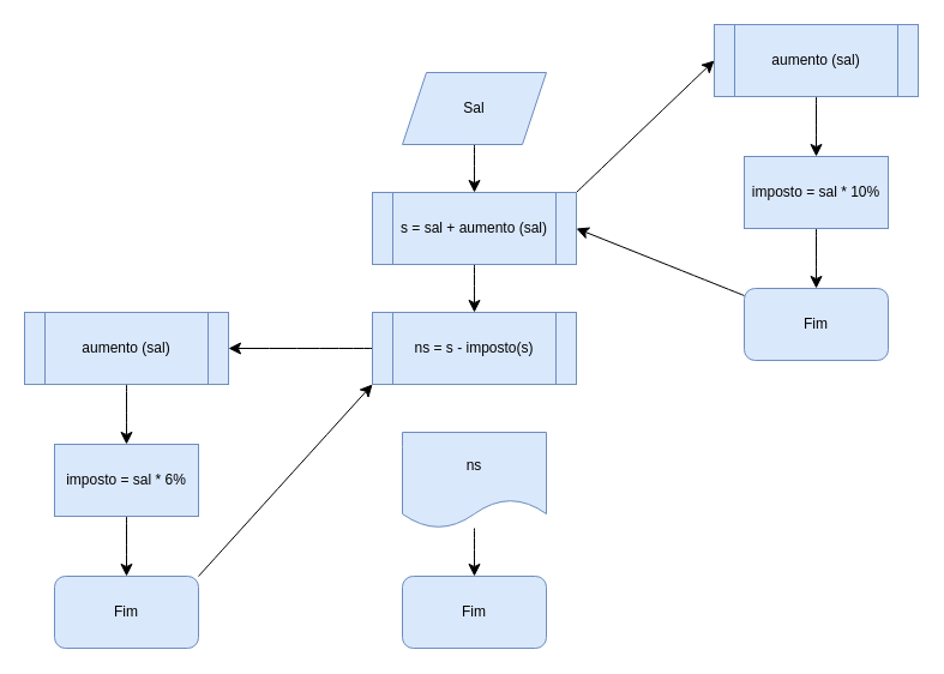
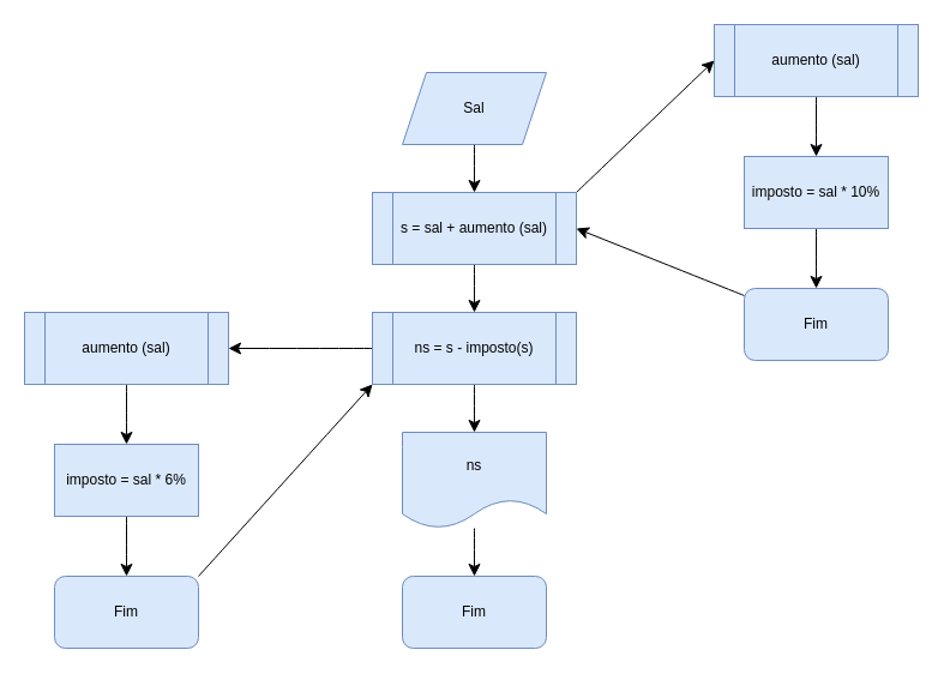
  <mxCell id="0" />
  <mxCell id="1" parent="0" />
  <mxCell id="2" value="" style="edgeStyle=none;curved=1;rounded=0;orthogonalLoop=1;jettySize=auto;html=1;fontSize=12;startSize=8;endSize=8;" edge="1" parent="1" source="3" target="6"><mxGeometry relative="1" as="geometry" /></mxCell>
  <mxCell id="3" value="Sal" style="shape=parallelogram;perimeter=parallelogramPerimeter;whiteSpace=wrap;html=1;fixedSize=1;fillColor=#dae8fc;strokeColor=#6c8ebf;" vertex="1" parent="1"><mxGeometry x="335" y="60" width="120" height="60" as="geometry" /></mxCell>
  <mxCell id="4" value="" style="edgeStyle=none;curved=1;rounded=0;orthogonalLoop=1;jettySize=auto;html=1;fontSize=12;startSize=8;endSize=8;" edge="1" parent="1" source="6" target="9"><mxGeometry relative="1" as="geometry" /></mxCell>
  <mxCell id="5" value="" style="edgeStyle=none;curved=1;rounded=0;orthogonalLoop=1;jettySize=auto;html=1;fontSize=12;startSize=8;endSize=8;entryX=0;entryY=0.5;entryDx=0;entryDy=0;exitX=1;exitY=0;exitDx=0;exitDy=0;" edge="1" parent="1" source="6" target="14"><mxGeometry relative="1" as="geometry" /></mxCell>
  <mxCell id="6" value="s = sal + aumento (sal)" style="shape=process;whiteSpace=wrap;html=1;backgroundOutline=1;fillColor=#dae8fc;strokeColor=#6c8ebf;" vertex="1" parent="1"><mxGeometry x="310" y="160" width="170" height="60" as="geometry" /></mxCell>
+ <mxCell id="7" value="" style="edgeStyle=none;curved=1;rounded=0;orthogonalLoop=1;jettySize=auto;html=1;fontSize=12;startSize=8;endSize=8;" edge="1" parent="1" source="9" target="11"><mxGeometry relative="1" as="geometry" /></mxCell>
  <mxCell id="8" value="" style="edgeStyle=none;curved=1;rounded=0;orthogonalLoop=1;jettySize=auto;html=1;fontSize=12;startSize=8;endSize=8;" edge="1" parent="1" source="9" target="20"><mxGeometry relative="1" as="geometry" /></mxCell>
  <mxCell id="9" value="ns = s - imposto(s)" style="shape=process;whiteSpace=wrap;html=1;backgroundOutline=1;fillColor=#dae8fc;strokeColor=#6c8ebf;" vertex="1" parent="1"><mxGeometry x="310" y="260" width="170" height="60" as="geometry" /></mxCell>
  <mxCell id="10" value="" style="edgeStyle=none;curved=1;rounded=0;orthogonalLoop=1;jettySize=auto;html=1;fontSize=12;startSize=8;endSize=8;" edge="1" parent="1" source="11" target="12"><mxGeometry relative="1" as="geometry" /></mxCell>
  <mxCell id="11" value="ns" style="shape=document;whiteSpace=wrap;html=1;boundedLbl=1;fillColor=#dae8fc;strokeColor=#6c8ebf;" vertex="1" parent="1"><mxGeometry x="335" y="360" width="120" height="80" as="geometry" /></mxCell>
  <mxCell id="12" value="Fim" style="rounded=1;whiteSpace=wrap;html=1;fillColor=#dae8fc;strokeColor=#6c8ebf;" vertex="1" parent="1"><mxGeometry x="335" y="480" width="120" height="60" as="geometry" /></mxCell>
  <mxCell id="13" value="" style="edgeStyle=none;curved=1;rounded=0;orthogonalLoop=1;jettySize=auto;html=1;fontSize=12;startSize=8;endSize=8;" edge="1" parent="1" source="14" target="16"><mxGeometry relative="1" as="geometry" /></mxCell>
  <mxCell id="14" value="aumento (sal)" style="shape=process;whiteSpace=wrap;html=1;backgroundOutline=1;fillColor=#dae8fc;strokeColor=#6c8ebf;" vertex="1" parent="1"><mxGeometry x="595" y="20" width="170" height="60" as="geometry" /></mxCell>
  <mxCell id="15" value="" style="edgeStyle=none;curved=1;rounded=0;orthogonalLoop=1;jettySize=auto;html=1;fontSize=12;startSize=8;endSize=8;" edge="1" parent="1" source="16" target="18"><mxGeometry relative="1" as="geometry" /></mxCell>
  <mxCell id="16" value="imposto = sal * 10%" style="whiteSpace=wrap;html=1;fillColor=#dae8fc;strokeColor=#6c8ebf;" vertex="1" parent="1"><mxGeometry x="620" y="130" width="120" height="60" as="geometry" /></mxCell>
  <mxCell id="17" style="edgeStyle=none;curved=1;rounded=0;orthogonalLoop=1;jettySize=auto;html=1;entryX=1;entryY=0.5;entryDx=0;entryDy=0;fontSize=12;startSize=8;endSize=8;" edge="1" parent="1" source="18" target="6"><mxGeometry relative="1" as="geometry" /></mxCell>
  <mxCell id="18" value="Fim" style="rounded=1;whiteSpace=wrap;html=1;fillColor=#dae8fc;strokeColor=#6c8ebf;" vertex="1" parent="1"><mxGeometry x="620" y="240" width="120" height="60" as="geometry" /></mxCell>
  <mxCell id="19" value="" style="edgeStyle=none;curved=1;rounded=0;orthogonalLoop=1;jettySize=auto;html=1;fontSize=12;startSize=8;endSize=8;" edge="1" parent="1" source="20" target="22"><mxGeometry relative="1" as="geometry" /></mxCell>
  <mxCell id="20" value="aumento (sal)" style="shape=process;whiteSpace=wrap;html=1;backgroundOutline=1;fillColor=#dae8fc;strokeColor=#6c8ebf;" vertex="1" parent="1"><mxGeometry x="20" y="260" width="170" height="60" as="geometry" /></mxCell>
  <mxCell id="21" value="" style="edgeStyle=none;curved=1;rounded=0;orthogonalLoop=1;jettySize=auto;html=1;fontSize=12;startSize=8;endSize=8;" edge="1" parent="1" source="22" target="24"><mxGeometry relative="1" as="geometry" /></mxCell>
  <mxCell id="22" value="imposto = sal * 6%" style="whiteSpace=wrap;html=1;fillColor=#dae8fc;strokeColor=#6c8ebf;" vertex="1" parent="1"><mxGeometry x="45" y="370" width="120" height="60" as="geometry" /></mxCell>
  <mxCell id="23" style="edgeStyle=none;curved=1;rounded=0;orthogonalLoop=1;jettySize=auto;html=1;entryX=0;entryY=1;entryDx=0;entryDy=0;fontSize=12;startSize=8;endSize=8;exitX=1;exitY=0;exitDx=0;exitDy=0;" edge="1" parent="1" source="24" target="9"><mxGeometry relative="1" as="geometry" /></mxCell>
  <mxCell id="24" value="Fim" style="rounded=1;whiteSpace=wrap;html=1;fillColor=#dae8fc;strokeColor=#6c8ebf;" vertex="1" parent="1"><mxGeometry x="45" y="480" width="120" height="60" as="geometry" /></mxCell>
